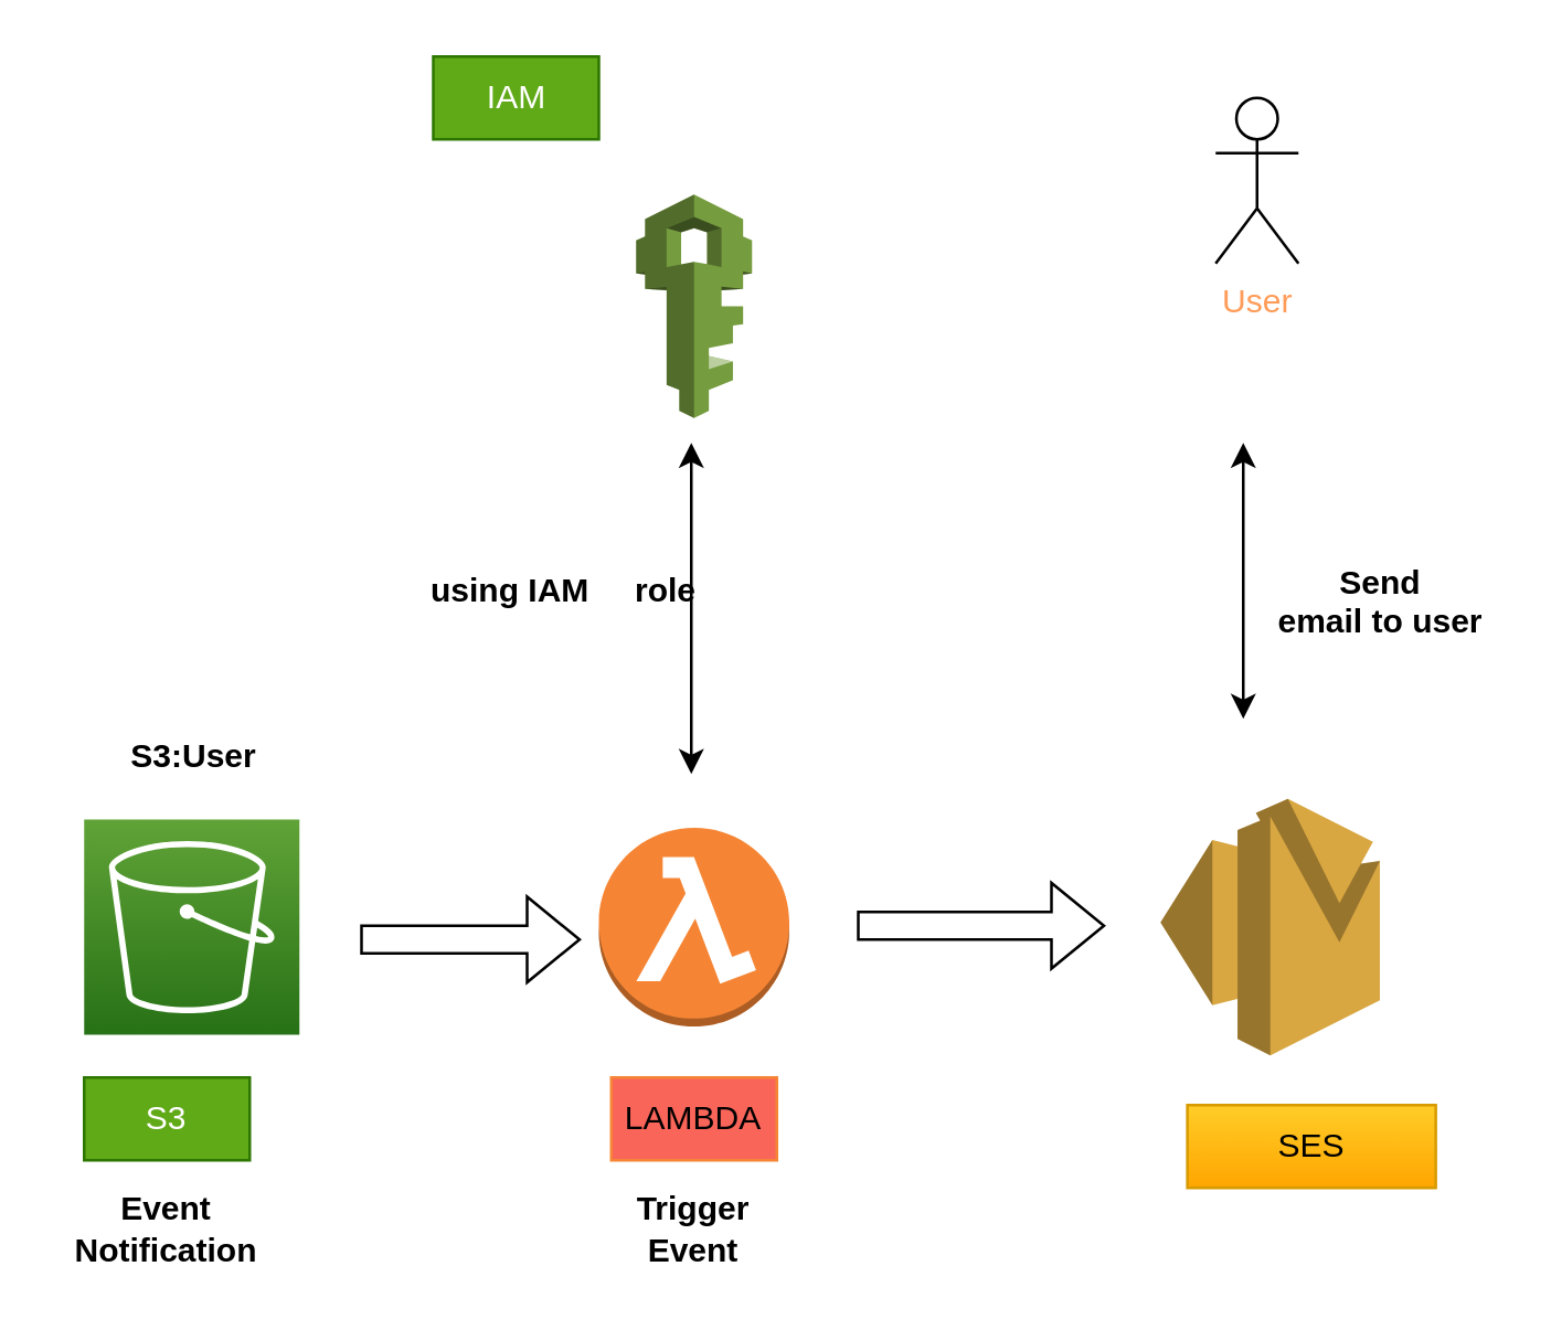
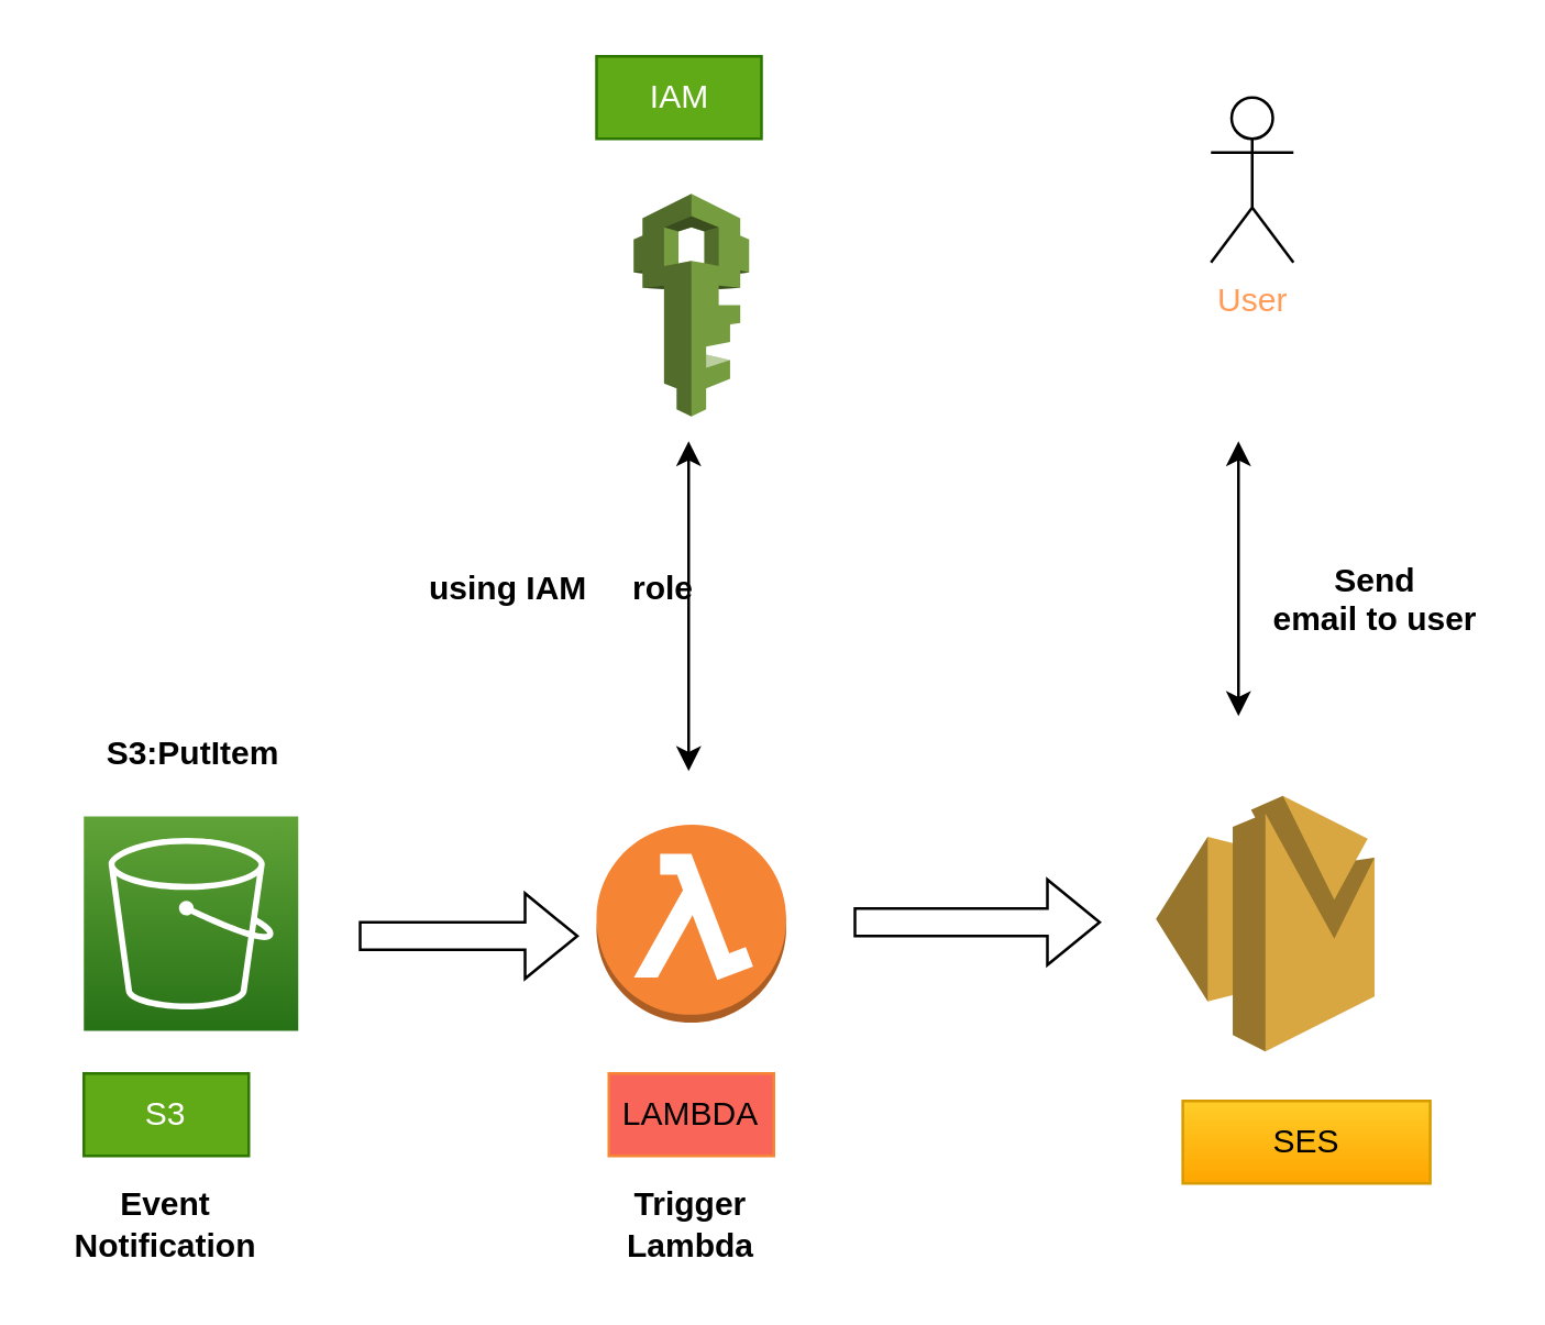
  <mxCell id="0" />
  <mxCell id="1" parent="0" />
  <mxCell id="2" value="" style="outlineConnect=0;dashed=0;verticalLabelPosition=bottom;verticalAlign=top;align=center;html=1;shape=mxgraph.aws3.lambda_function;fillColor=#F58534;gradientColor=none;" parent="1" vertex="1"><mxGeometry x="216.5" y="299.5" width="69" height="72" as="geometry" /></mxCell>
  <mxCell id="3" value="" style="outlineConnect=0;dashed=0;verticalLabelPosition=bottom;verticalAlign=top;align=center;html=1;shape=mxgraph.aws3.ses;fillColor=#D9A741;gradientColor=none;" parent="1" vertex="1"><mxGeometry x="420" y="289" width="79.5" height="93" as="geometry" /></mxCell>
  <mxCell id="4" value="" style="sketch=0;points=[[0,0,0],[0.25,0,0],[0.5,0,0],[0.75,0,0],[1,0,0],[0,1,0],[0.25,1,0],[0.5,1,0],[0.75,1,0],[1,1,0],[0,0.25,0],[0,0.5,0],[0,0.75,0],[1,0.25,0],[1,0.5,0],[1,0.75,0]];outlineConnect=0;fontColor=#232F3E;gradientColor=#60A337;gradientDirection=north;fillColor=#277116;strokeColor=#ffffff;dashed=0;verticalLabelPosition=bottom;verticalAlign=top;align=center;html=1;fontSize=12;fontStyle=0;aspect=fixed;shape=mxgraph.aws4.resourceIcon;resIcon=mxgraph.aws4.s3;" parent="1" vertex="1"><mxGeometry x="30" y="296.5" width="78" height="78" as="geometry" /></mxCell>
  <mxCell id="5" value="" style="outlineConnect=0;dashed=0;verticalLabelPosition=bottom;verticalAlign=top;align=center;html=1;shape=mxgraph.aws3.iam;fillColor=#759C3E;gradientColor=none;" parent="1" vertex="1"><mxGeometry x="230" y="70" width="42" height="81" as="geometry" /></mxCell>
  <mxCell id="6" value="" style="shape=flexArrow;endArrow=classic;html=1;rounded=0;" parent="1" edge="1"><mxGeometry width="50" height="50" relative="1" as="geometry"><mxPoint x="130" y="340" as="sourcePoint" /><mxPoint x="210" y="340" as="targetPoint" /></mxGeometry></mxCell>
  <mxCell id="7" value="" style="shape=flexArrow;endArrow=classic;html=1;rounded=0;" parent="1" edge="1"><mxGeometry width="50" height="50" relative="1" as="geometry"><mxPoint x="310" y="335" as="sourcePoint" /><mxPoint x="400" y="335" as="targetPoint" /></mxGeometry></mxCell>
  <mxCell id="8" value="" style="endArrow=classic;startArrow=classic;html=1;rounded=0;" parent="1" edge="1"><mxGeometry width="50" height="50" relative="1" as="geometry"><mxPoint x="250" y="280" as="sourcePoint" /><mxPoint x="250" y="160" as="targetPoint" /></mxGeometry></mxCell>
  <mxCell id="9" value="User" style="shape=umlActor;verticalLabelPosition=bottom;verticalAlign=top;html=1;outlineConnect=0;fontColor=#FF9C59;labelBackgroundColor=none;labelBorderColor=none;fontStyle=0" parent="1" vertex="1"><mxGeometry x="440" y="35" width="30" height="60" as="geometry" /></mxCell>
  <mxCell id="10" value="" style="endArrow=classic;startArrow=classic;html=1;rounded=0;" parent="1" edge="1"><mxGeometry width="50" height="50" relative="1" as="geometry"><mxPoint x="450" y="260" as="sourcePoint" /><mxPoint x="450" y="160" as="targetPoint" /></mxGeometry></mxCell>
  <mxCell id="11" value="Send &lt;br&gt;&lt;div&gt;email to user&lt;/div&gt;&lt;div&gt;&lt;br&gt;&lt;/div&gt;" style="text;html=1;strokeColor=none;fillColor=none;align=center;verticalAlign=middle;whiteSpace=wrap;rounded=0;fontStyle=1" parent="1" vertex="1"><mxGeometry x="460" y="210" width="80" height="30" as="geometry" /></mxCell>
  <mxCell id="12" value="&lt;div&gt;S3&lt;/div&gt;" style="text;html=1;strokeColor=#2D7600;fillColor=#60a917;align=center;verticalAlign=middle;whiteSpace=wrap;rounded=0;fontColor=#ffffff;" parent="1" vertex="1"><mxGeometry x="30" y="390" width="60" height="30" as="geometry" /></mxCell>
  <mxCell id="13" value="LAMBDA" style="text;html=1;strokeColor=#F58534;fillColor=#FA655A;align=center;verticalAlign=middle;whiteSpace=wrap;rounded=0;" parent="1" vertex="1"><mxGeometry x="221" y="390" width="60" height="30" as="geometry" /></mxCell>
  <mxCell id="14" value="&lt;div&gt;SES&lt;/div&gt;" style="text;html=1;strokeColor=#d79b00;fillColor=#ffcd28;align=center;verticalAlign=middle;whiteSpace=wrap;rounded=0;gradientColor=#ffa500;" parent="1" vertex="1"><mxGeometry x="429.75" y="400" width="90" height="30" as="geometry" /></mxCell>
- <mxCell id="15" value="IAM" style="text;html=1;strokeColor=#2D7600;fillColor=#60a917;align=center;verticalAlign=middle;whiteSpace=wrap;rounded=0;fontColor=#ffffff;" parent="1" vertex="1"><mxGeometry x="156.5" y="20" width="60" height="30" as="geometry" /></mxCell>
+ <mxCell id="15" value="IAM" style="text;html=1;strokeColor=#2D7600;fillColor=#60a917;align=center;verticalAlign=middle;whiteSpace=wrap;rounded=0;fontColor=#ffffff;" parent="1" vertex="1"><mxGeometry x="216.5" y="20" width="60" height="30" as="geometry" /></mxCell>
  <mxCell id="16" value="using IAM&amp;nbsp;&amp;nbsp;&amp;nbsp;&amp;nbsp; role" style="text;html=1;strokeColor=none;fillColor=none;align=center;verticalAlign=middle;whiteSpace=wrap;rounded=0;fontStyle=1" parent="1" vertex="1"><mxGeometry x="152" y="199" width="104" height="30" as="geometry" /></mxCell>
  <mxCell id="17" value="Event Notification" style="text;html=1;strokeColor=none;fillColor=none;align=center;verticalAlign=middle;whiteSpace=wrap;rounded=0;fontStyle=1" parent="1" vertex="1"><mxGeometry x="30" y="430" width="60" height="30" as="geometry" /></mxCell>
- <mxCell id="18" value="&lt;div&gt;Trigger&lt;/div&gt;&lt;div&gt;Event&lt;/div&gt;" style="text;html=1;strokeColor=none;fillColor=none;align=center;verticalAlign=middle;whiteSpace=wrap;rounded=0;fontStyle=1" parent="1" vertex="1"><mxGeometry x="221" y="430" width="60" height="30" as="geometry" /></mxCell>
- <mxCell id="19" value="S3:User" style="text;html=1;align=center;verticalAlign=middle;whiteSpace=wrap;rounded=0;fontStyle=1" parent="1" vertex="1"><mxGeometry x="20" y="259" width="100" height="30" as="geometry" /></mxCell>
+ <mxCell id="18" value="&lt;div&gt;Trigger&lt;/div&gt;&lt;div&gt;Lambda&lt;/div&gt;" style="text;html=1;strokeColor=none;fillColor=none;align=center;verticalAlign=middle;whiteSpace=wrap;rounded=0;fontStyle=1" parent="1" vertex="1"><mxGeometry x="221" y="430" width="60" height="30" as="geometry" /></mxCell>
+ <mxCell id="19" value="S3:PutItem" style="text;html=1;align=center;verticalAlign=middle;whiteSpace=wrap;rounded=0;fontStyle=1" parent="1" vertex="1"><mxGeometry x="20" y="259" width="100" height="30" as="geometry" /></mxCell>
